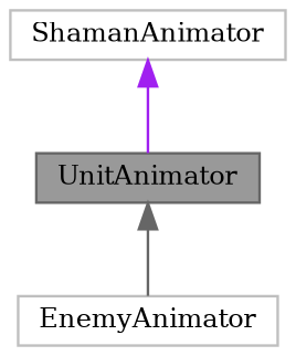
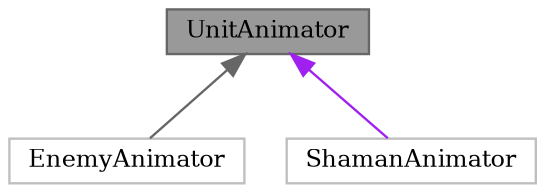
  digraph {
    fontname="DejaVu Serif"
    node [color=grey75 fillcolor=white fontname="DejaVu Serif" fontsize=10 shape=box style=filled]
    edge [dir=back fontname="DejaVu Serif" fontsize=10 labelfontname=Helvetica labelfontsize=10 style=solid]
    n1 [color=gray40 fillcolor=grey60 fontcolor=black height=0.2 label=UnitAnimator width=0.4]
    n2 [height=0.2 label=EnemyAnimator width=0.4]
    n3 [height=0.2 label=ShamanAnimator width=0.4]
    n1 -> n2 [color=gray40]
-   n3 -> n1 [color=purple]
+   n1 -> n3 [color=purple]
  }
